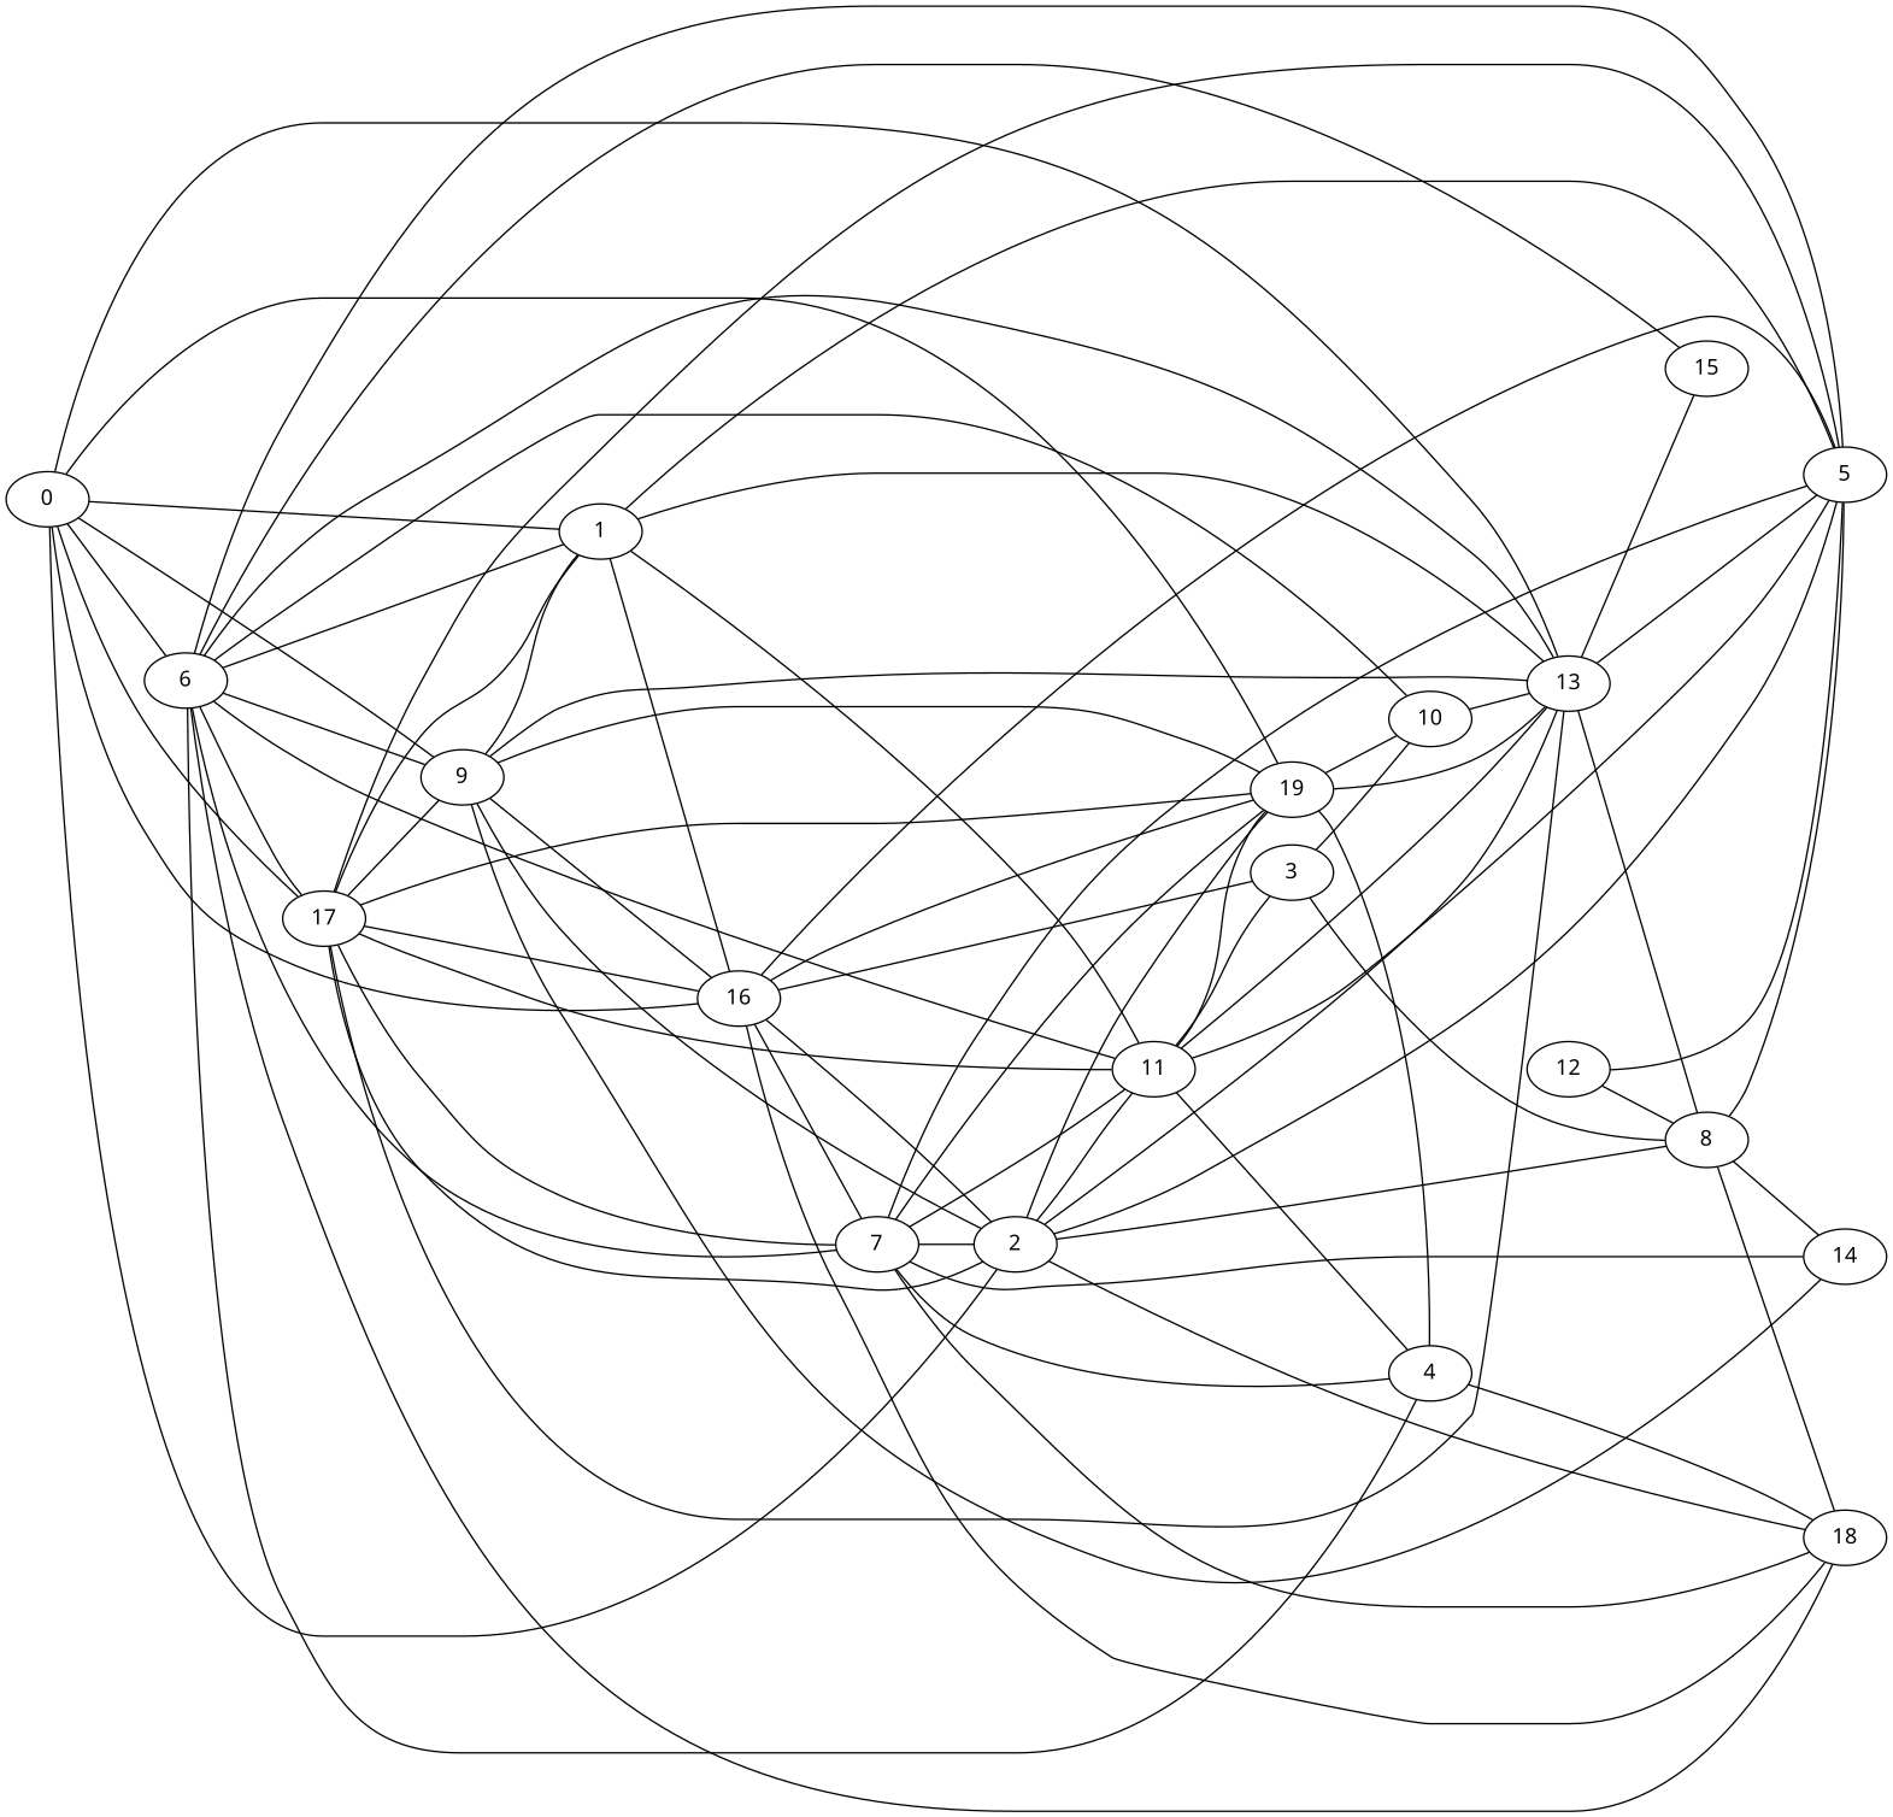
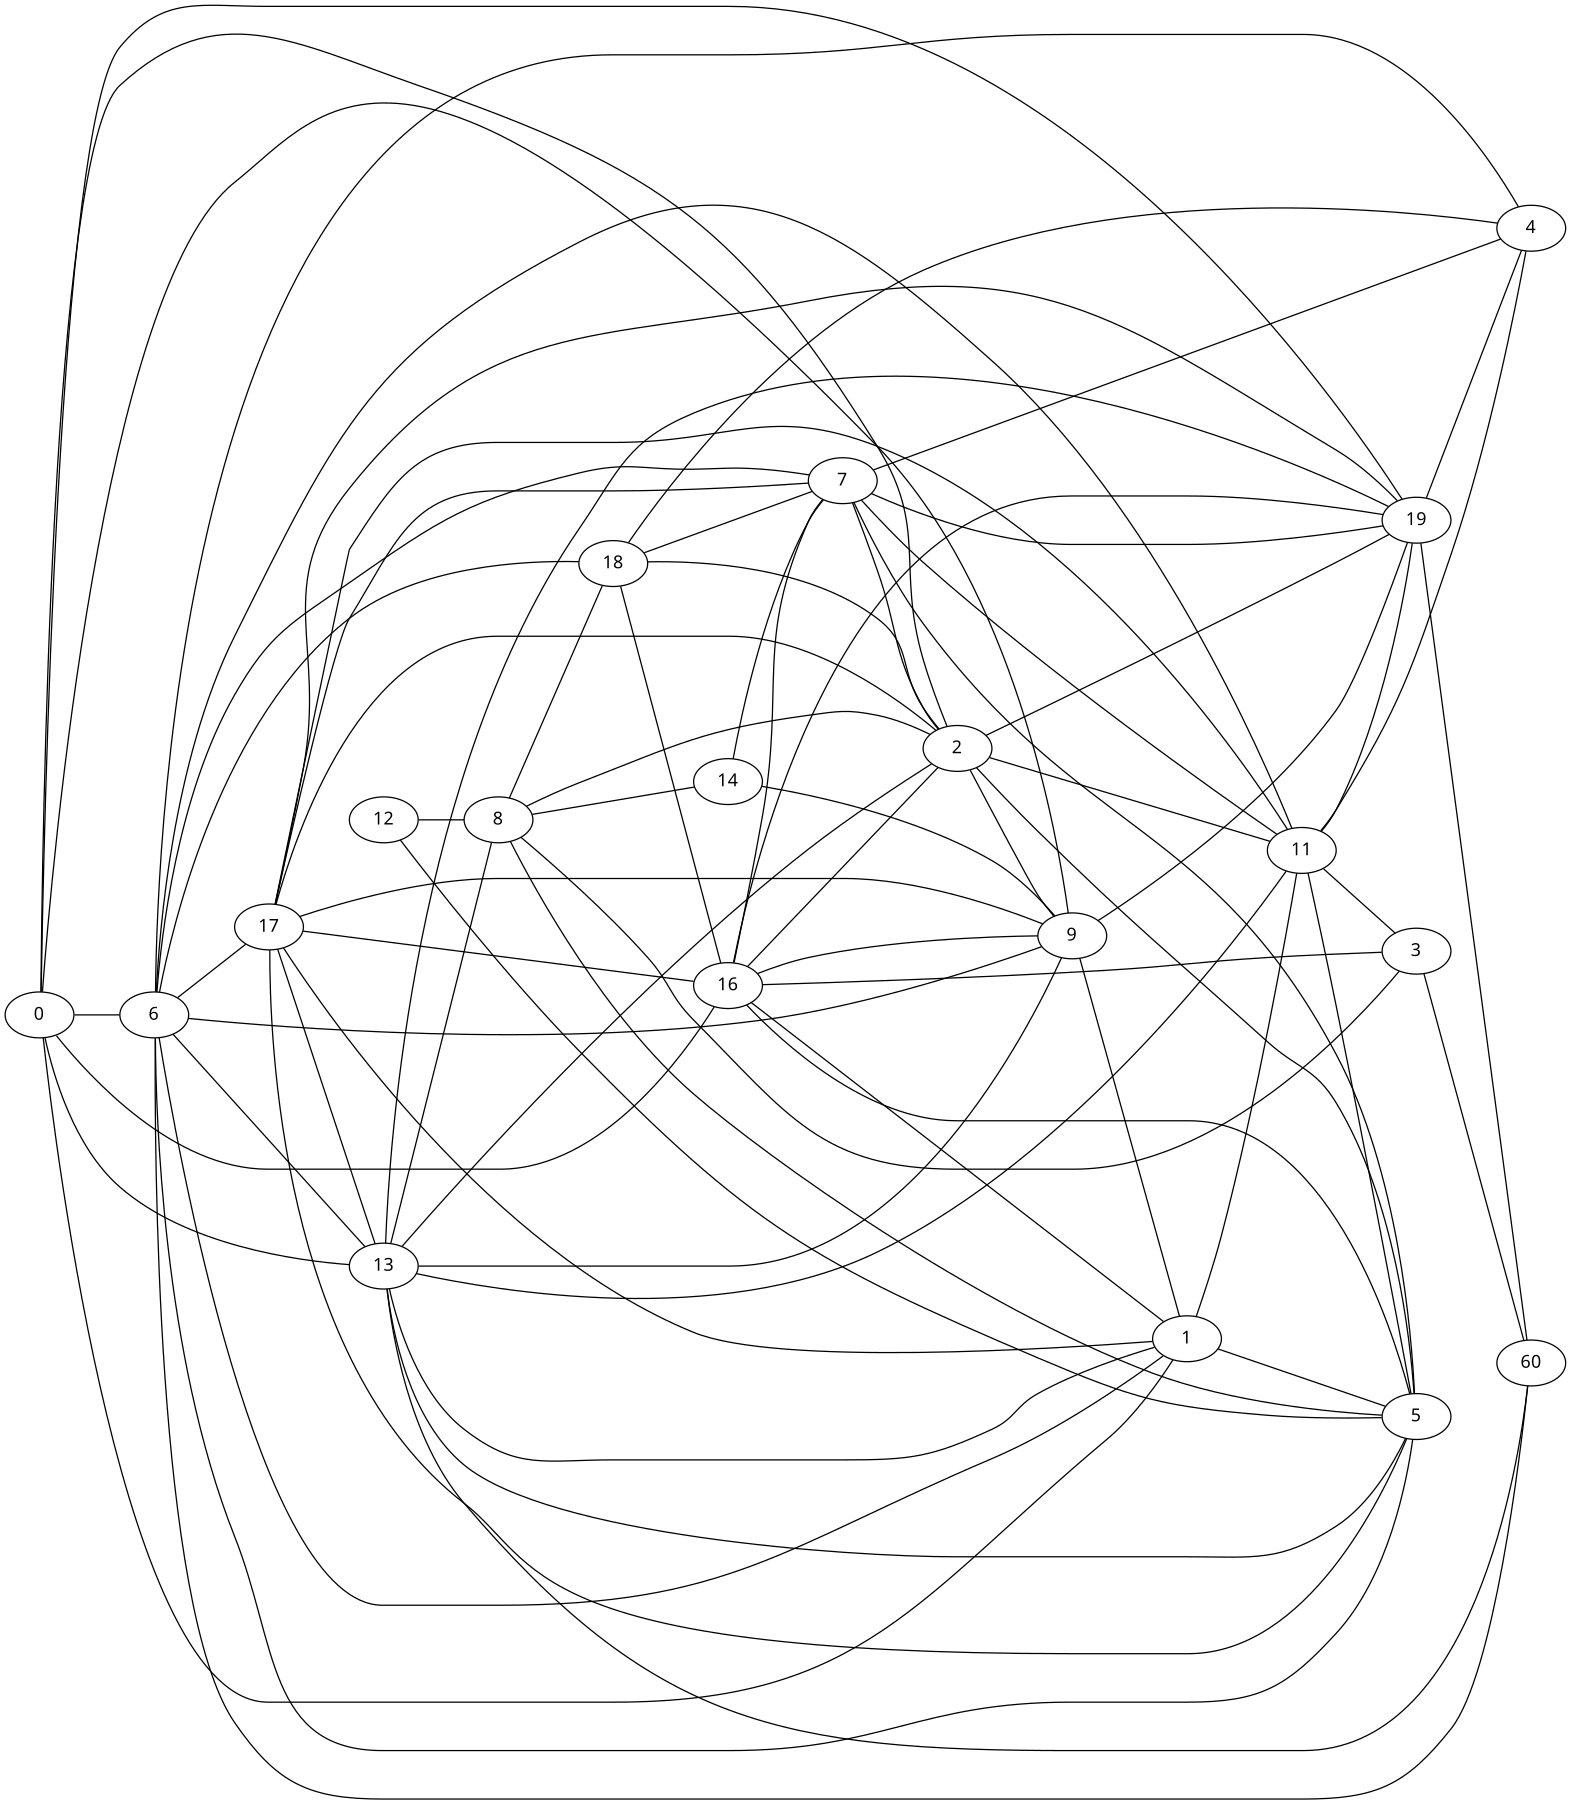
  graph {
    fontname="Noto Sans"
    rankdir=LR
    node [fontname="Noto Sans"]
    edge [fontname="Noto Sans"]
    0
    6
    13
    19
    5
    17
    18
-   10
+   10 [label=60]
    4
-   15
    1
    11
    8
    16
    3
    9
    7
    2
    14
    12
    0 -- 6
    0 -- 13
    0 -- 19
    6 -- 17
    6 -- 18
    6 -- 10
    6 -- 4
-   6 -- 15
    13 -- 6
-   13 -- 15
    13 -- 1
    13 -- 11
    13 -- 8
    19 -- 13
    19 -- 17
    19 -- 10
    19 -- 4
    19 -- 16
    5 -- 6
    5 -- 13
-   17 -- 0
    17 -- 13
    17 -- 5
    17 -- 1
    17 -- 9
    18 -- 16
    10 -- 13
    4 -- 18
    1 -- 0
    1 -- 6
    1 -- 5
    1 -- 11
    1 -- 16
    11 -- 6
    11 -- 19
    11 -- 5
    11 -- 17
    11 -- 4
    11 -- 3
    8 -- 5
    8 -- 18
    8 -- 2
    8 -- 14
    16 -- 0
    16 -- 5
    16 -- 17
    16 -- 9
    16 -- 7
    3 -- 10
    3 -- 8
    3 -- 16
    9 -- 0
    9 -- 6
    9 -- 13
    9 -- 19
    9 -- 1
    7 -- 6
    7 -- 19
    7 -- 5
    7 -- 17
    7 -- 18
    7 -- 4
    7 -- 11
    7 -- 2
    2 -- 0
    2 -- 13
    2 -- 19
    2 -- 5
    2 -- 17
    2 -- 18
    2 -- 11
    2 -- 16
    2 -- 9
    14 -- 9
    14 -- 7
    12 -- 5
    12 -- 8
  }
